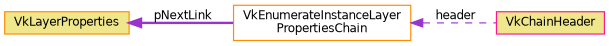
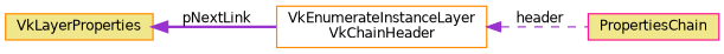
  digraph {
    fontname="DejaVu Sans"
    rankdir=LR
    node [color=darkorange fillcolor=khaki fontname="DejaVu Sans" fontsize=10 shape=record style=filled]
    edge [color=darkorchid3 dir=back fontname="DejaVu Sans" fontsize=10 labelfontname=Helvetica labelfontsize=10]
-   n1 [fillcolor=white fontcolor=black height=0.2 label="VkEnumerateInstanceLayer\lPropertiesChain" width=0.4]
-   n2 [color=deeppink height=0.2 label=VkChainHeader width=0.4]
+   n1 [fillcolor=white fontcolor=black height=0.2 label="VkEnumerateInstanceLayer\lVkChainHeader" width=0.4]
+   n2 [color=deeppink height=0.2 label=PropertiesChain width=0.4]
    n3 [height=0.2 label=VkLayerProperties width=0.4]
    n1 -> n2 [label=" header" style=dashed]
    n3 -> n1 [label=" pNextLink" style=bold]
  }
